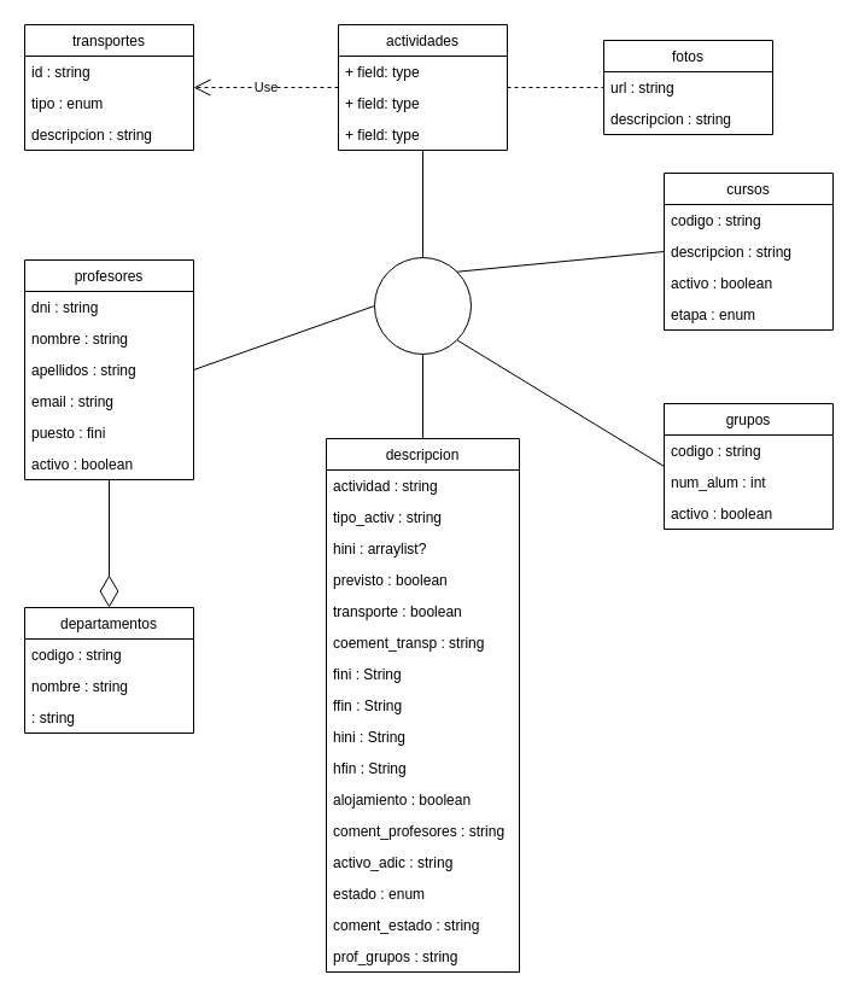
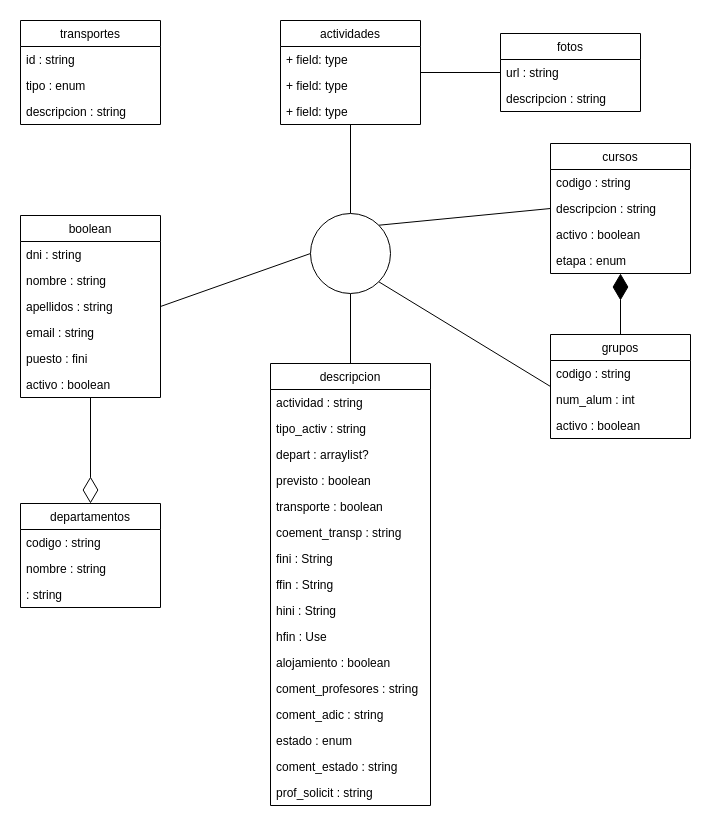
  <mxCell id="0" />
  <mxCell id="1" parent="0" />
  <mxCell id="2" value="departamentos" style="swimlane;fontStyle=0;childLayout=stackLayout;horizontal=1;startSize=26;fillColor=none;horizontalStack=0;resizeParent=1;resizeParentMax=0;resizeLast=0;collapsible=1;marginBottom=0;" parent="1" vertex="1"><mxGeometry x="20" y="503" width="140" height="104" as="geometry"><mxRectangle x="-130" y="585" width="110" height="26" as="alternateBounds" /></mxGeometry></mxCell>
  <mxCell id="3" value="codigo : string" style="text;strokeColor=none;fillColor=none;align=left;verticalAlign=top;spacingLeft=4;spacingRight=4;overflow=hidden;rotatable=0;points=[[0,0.5],[1,0.5]];portConstraint=eastwest;" parent="2" vertex="1"><mxGeometry y="26" width="140" height="26" as="geometry" /></mxCell>
  <mxCell id="4" value="nombre : string" style="text;strokeColor=none;fillColor=none;align=left;verticalAlign=top;spacingLeft=4;spacingRight=4;overflow=hidden;rotatable=0;points=[[0,0.5],[1,0.5]];portConstraint=eastwest;" parent="2" vertex="1"><mxGeometry y="52" width="140" height="26" as="geometry" /></mxCell>
  <mxCell id="5" value=": string" style="text;strokeColor=none;fillColor=none;align=left;verticalAlign=top;spacingLeft=4;spacingRight=4;overflow=hidden;rotatable=0;points=[[0,0.5],[1,0.5]];portConstraint=eastwest;" parent="2" vertex="1"><mxGeometry y="78" width="140" height="26" as="geometry" /></mxCell>
  <mxCell id="6" style="rounded=0;orthogonalLoop=1;jettySize=auto;html=1;exitX=0.5;exitY=0;exitDx=0;exitDy=0;entryX=0.5;entryY=1;entryDx=0;entryDy=0;endArrow=none;endFill=0;" edge="1" parent="1" source="7" target="58"><mxGeometry relative="1" as="geometry" /></mxCell>
  <mxCell id="7" value="descripcion" style="swimlane;fontStyle=0;childLayout=stackLayout;horizontal=1;startSize=26;fillColor=none;horizontalStack=0;resizeParent=1;resizeParentMax=0;resizeLast=0;collapsible=1;marginBottom=0;" parent="1" vertex="1"><mxGeometry x="270" y="363" width="160" height="442" as="geometry"><mxRectangle x="120" y="510" width="90" height="26" as="alternateBounds" /></mxGeometry></mxCell>
  <mxCell id="8" value="actividad : string" style="text;strokeColor=none;fillColor=none;align=left;verticalAlign=top;spacingLeft=4;spacingRight=4;overflow=hidden;rotatable=0;points=[[0,0.5],[1,0.5]];portConstraint=eastwest;" parent="7" vertex="1"><mxGeometry y="26" width="160" height="26" as="geometry" /></mxCell>
  <mxCell id="9" value="tipo_activ : string" style="text;strokeColor=none;fillColor=none;align=left;verticalAlign=top;spacingLeft=4;spacingRight=4;overflow=hidden;rotatable=0;points=[[0,0.5],[1,0.5]];portConstraint=eastwest;" parent="7" vertex="1"><mxGeometry y="52" width="160" height="26" as="geometry" /></mxCell>
- <mxCell id="10" value="hini : arraylist?" style="text;strokeColor=none;fillColor=none;align=left;verticalAlign=top;spacingLeft=4;spacingRight=4;overflow=hidden;rotatable=0;points=[[0,0.5],[1,0.5]];portConstraint=eastwest;" parent="7" vertex="1"><mxGeometry y="78" width="160" height="26" as="geometry" /></mxCell>
+ <mxCell id="10" value="depart : arraylist?" style="text;strokeColor=none;fillColor=none;align=left;verticalAlign=top;spacingLeft=4;spacingRight=4;overflow=hidden;rotatable=0;points=[[0,0.5],[1,0.5]];portConstraint=eastwest;" parent="7" vertex="1"><mxGeometry y="78" width="160" height="26" as="geometry" /></mxCell>
  <mxCell id="11" value="previsto : boolean" style="text;strokeColor=none;fillColor=none;align=left;verticalAlign=top;spacingLeft=4;spacingRight=4;overflow=hidden;rotatable=0;points=[[0,0.5],[1,0.5]];portConstraint=eastwest;" parent="7" vertex="1"><mxGeometry y="104" width="160" height="26" as="geometry" /></mxCell>
  <mxCell id="12" value="transporte : boolean" style="text;strokeColor=none;fillColor=none;align=left;verticalAlign=top;spacingLeft=4;spacingRight=4;overflow=hidden;rotatable=0;points=[[0,0.5],[1,0.5]];portConstraint=eastwest;" parent="7" vertex="1"><mxGeometry y="130" width="160" height="26" as="geometry" /></mxCell>
  <mxCell id="13" value="coement_transp : string" style="text;strokeColor=none;fillColor=none;align=left;verticalAlign=top;spacingLeft=4;spacingRight=4;overflow=hidden;rotatable=0;points=[[0,0.5],[1,0.5]];portConstraint=eastwest;" parent="7" vertex="1"><mxGeometry y="156" width="160" height="26" as="geometry" /></mxCell>
  <mxCell id="14" value="fini : String" style="text;strokeColor=none;fillColor=none;align=left;verticalAlign=top;spacingLeft=4;spacingRight=4;overflow=hidden;rotatable=0;points=[[0,0.5],[1,0.5]];portConstraint=eastwest;" parent="7" vertex="1"><mxGeometry y="182" width="160" height="26" as="geometry" /></mxCell>
  <mxCell id="15" value="ffin : String" style="text;strokeColor=none;fillColor=none;align=left;verticalAlign=top;spacingLeft=4;spacingRight=4;overflow=hidden;rotatable=0;points=[[0,0.5],[1,0.5]];portConstraint=eastwest;" parent="7" vertex="1"><mxGeometry y="208" width="160" height="26" as="geometry" /></mxCell>
  <mxCell id="16" value="hini : String" style="text;strokeColor=none;fillColor=none;align=left;verticalAlign=top;spacingLeft=4;spacingRight=4;overflow=hidden;rotatable=0;points=[[0,0.5],[1,0.5]];portConstraint=eastwest;" parent="7" vertex="1"><mxGeometry y="234" width="160" height="26" as="geometry" /></mxCell>
- <mxCell id="17" value="hfin : String" style="text;strokeColor=none;fillColor=none;align=left;verticalAlign=top;spacingLeft=4;spacingRight=4;overflow=hidden;rotatable=0;points=[[0,0.5],[1,0.5]];portConstraint=eastwest;" parent="7" vertex="1"><mxGeometry y="260" width="160" height="26" as="geometry" /></mxCell>
+ <mxCell id="17" value="hfin : Use" style="text;strokeColor=none;fillColor=none;align=left;verticalAlign=top;spacingLeft=4;spacingRight=4;overflow=hidden;rotatable=0;points=[[0,0.5],[1,0.5]];portConstraint=eastwest;" parent="7" vertex="1"><mxGeometry y="260" width="160" height="26" as="geometry" /></mxCell>
  <mxCell id="18" value="alojamiento : boolean" style="text;strokeColor=none;fillColor=none;align=left;verticalAlign=top;spacingLeft=4;spacingRight=4;overflow=hidden;rotatable=0;points=[[0,0.5],[1,0.5]];portConstraint=eastwest;" parent="7" vertex="1"><mxGeometry y="286" width="160" height="26" as="geometry" /></mxCell>
  <mxCell id="19" value="coment_profesores : string" style="text;strokeColor=none;fillColor=none;align=left;verticalAlign=top;spacingLeft=4;spacingRight=4;overflow=hidden;rotatable=0;points=[[0,0.5],[1,0.5]];portConstraint=eastwest;" parent="7" vertex="1"><mxGeometry y="312" width="160" height="26" as="geometry" /></mxCell>
- <mxCell id="20" value="activo_adic : string" style="text;strokeColor=none;fillColor=none;align=left;verticalAlign=top;spacingLeft=4;spacingRight=4;overflow=hidden;rotatable=0;points=[[0,0.5],[1,0.5]];portConstraint=eastwest;" parent="7" vertex="1"><mxGeometry y="338" width="160" height="26" as="geometry" /></mxCell>
+ <mxCell id="20" value="coment_adic : string" style="text;strokeColor=none;fillColor=none;align=left;verticalAlign=top;spacingLeft=4;spacingRight=4;overflow=hidden;rotatable=0;points=[[0,0.5],[1,0.5]];portConstraint=eastwest;" parent="7" vertex="1"><mxGeometry y="338" width="160" height="26" as="geometry" /></mxCell>
  <mxCell id="21" value="estado : enum" style="text;strokeColor=none;fillColor=none;align=left;verticalAlign=top;spacingLeft=4;spacingRight=4;overflow=hidden;rotatable=0;points=[[0,0.5],[1,0.5]];portConstraint=eastwest;" parent="7" vertex="1"><mxGeometry y="364" width="160" height="26" as="geometry" /></mxCell>
  <mxCell id="22" value="coment_estado : string" style="text;strokeColor=none;fillColor=none;align=left;verticalAlign=top;spacingLeft=4;spacingRight=4;overflow=hidden;rotatable=0;points=[[0,0.5],[1,0.5]];portConstraint=eastwest;" parent="7" vertex="1"><mxGeometry y="390" width="160" height="26" as="geometry" /></mxCell>
- <mxCell id="23" value="prof_grupos : string" style="text;strokeColor=none;fillColor=none;align=left;verticalAlign=top;spacingLeft=4;spacingRight=4;overflow=hidden;rotatable=0;points=[[0,0.5],[1,0.5]];portConstraint=eastwest;" parent="7" vertex="1"><mxGeometry y="416" width="160" height="26" as="geometry" /></mxCell>
+ <mxCell id="23" value="prof_solicit : string" style="text;strokeColor=none;fillColor=none;align=left;verticalAlign=top;spacingLeft=4;spacingRight=4;overflow=hidden;rotatable=0;points=[[0,0.5],[1,0.5]];portConstraint=eastwest;" parent="7" vertex="1"><mxGeometry y="416" width="160" height="26" as="geometry" /></mxCell>
  <mxCell id="24" style="rounded=0;orthogonalLoop=1;jettySize=auto;html=1;exitX=0;exitY=0.5;exitDx=0;exitDy=0;entryX=1;entryY=1;entryDx=0;entryDy=0;endArrow=none;endFill=0;" edge="1" parent="1" source="25" target="58"><mxGeometry relative="1" as="geometry" /></mxCell>
  <mxCell id="25" value="grupos" style="swimlane;fontStyle=0;childLayout=stackLayout;horizontal=1;startSize=26;fillColor=none;horizontalStack=0;resizeParent=1;resizeParentMax=0;resizeLast=0;collapsible=1;marginBottom=0;" parent="1" vertex="1"><mxGeometry x="550" y="334" width="140" height="104" as="geometry"><mxRectangle x="400" y="481" width="70" height="26" as="alternateBounds" /></mxGeometry></mxCell>
  <mxCell id="26" value="codigo : string" style="text;strokeColor=none;fillColor=none;align=left;verticalAlign=top;spacingLeft=4;spacingRight=4;overflow=hidden;rotatable=0;points=[[0,0.5],[1,0.5]];portConstraint=eastwest;" parent="25" vertex="1"><mxGeometry y="26" width="140" height="26" as="geometry" /></mxCell>
  <mxCell id="27" value="num_alum : int" style="text;strokeColor=none;fillColor=none;align=left;verticalAlign=top;spacingLeft=4;spacingRight=4;overflow=hidden;rotatable=0;points=[[0,0.5],[1,0.5]];portConstraint=eastwest;" parent="25" vertex="1"><mxGeometry y="52" width="140" height="26" as="geometry" /></mxCell>
  <mxCell id="28" value="activo : boolean" style="text;strokeColor=none;fillColor=none;align=left;verticalAlign=top;spacingLeft=4;spacingRight=4;overflow=hidden;rotatable=0;points=[[0,0.5],[1,0.5]];portConstraint=eastwest;" parent="25" vertex="1"><mxGeometry y="78" width="140" height="26" as="geometry" /></mxCell>
  <mxCell id="29" style="rounded=0;orthogonalLoop=1;jettySize=auto;html=1;exitX=1;exitY=0.5;exitDx=0;exitDy=0;entryX=0;entryY=0.5;entryDx=0;entryDy=0;endArrow=none;endFill=0;" edge="1" parent="1" source="30" target="58"><mxGeometry relative="1" as="geometry" /></mxCell>
- <mxCell id="30" value="profesores" style="swimlane;fontStyle=0;childLayout=stackLayout;horizontal=1;startSize=26;fillColor=none;horizontalStack=0;resizeParent=1;resizeParentMax=0;resizeLast=0;collapsible=1;marginBottom=0;" parent="1" vertex="1"><mxGeometry x="20" y="215" width="140" height="182" as="geometry"><mxRectangle x="-130" y="362" width="90" height="26" as="alternateBounds" /></mxGeometry></mxCell>
+ <mxCell id="30" value="boolean" style="swimlane;fontStyle=0;childLayout=stackLayout;horizontal=1;startSize=26;fillColor=none;horizontalStack=0;resizeParent=1;resizeParentMax=0;resizeLast=0;collapsible=1;marginBottom=0;" parent="1" vertex="1"><mxGeometry x="20" y="215" width="140" height="182" as="geometry"><mxRectangle x="-130" y="362" width="90" height="26" as="alternateBounds" /></mxGeometry></mxCell>
  <mxCell id="31" value="dni : string" style="text;strokeColor=none;fillColor=none;align=left;verticalAlign=top;spacingLeft=4;spacingRight=4;overflow=hidden;rotatable=0;points=[[0,0.5],[1,0.5]];portConstraint=eastwest;" parent="30" vertex="1"><mxGeometry y="26" width="140" height="26" as="geometry" /></mxCell>
  <mxCell id="32" value="nombre : string" style="text;strokeColor=none;fillColor=none;align=left;verticalAlign=top;spacingLeft=4;spacingRight=4;overflow=hidden;rotatable=0;points=[[0,0.5],[1,0.5]];portConstraint=eastwest;" parent="30" vertex="1"><mxGeometry y="52" width="140" height="26" as="geometry" /></mxCell>
  <mxCell id="33" value="apellidos : string" style="text;strokeColor=none;fillColor=none;align=left;verticalAlign=top;spacingLeft=4;spacingRight=4;overflow=hidden;rotatable=0;points=[[0,0.5],[1,0.5]];portConstraint=eastwest;" parent="30" vertex="1"><mxGeometry y="78" width="140" height="26" as="geometry" /></mxCell>
  <mxCell id="34" value="email : string" style="text;strokeColor=none;fillColor=none;align=left;verticalAlign=top;spacingLeft=4;spacingRight=4;overflow=hidden;rotatable=0;points=[[0,0.5],[1,0.5]];portConstraint=eastwest;" parent="30" vertex="1"><mxGeometry y="104" width="140" height="26" as="geometry" /></mxCell>
  <mxCell id="35" value="puesto : fini" style="text;strokeColor=none;fillColor=none;align=left;verticalAlign=top;spacingLeft=4;spacingRight=4;overflow=hidden;rotatable=0;points=[[0,0.5],[1,0.5]];portConstraint=eastwest;" parent="30" vertex="1"><mxGeometry y="130" width="140" height="26" as="geometry" /></mxCell>
  <mxCell id="36" value="activo : boolean" style="text;strokeColor=none;fillColor=none;align=left;verticalAlign=top;spacingLeft=4;spacingRight=4;overflow=hidden;rotatable=0;points=[[0,0.5],[1,0.5]];portConstraint=eastwest;" parent="30" vertex="1"><mxGeometry y="156" width="140" height="26" as="geometry" /></mxCell>
  <mxCell id="37" style="rounded=0;orthogonalLoop=1;jettySize=auto;html=1;exitX=0;exitY=0.5;exitDx=0;exitDy=0;entryX=1;entryY=0;entryDx=0;entryDy=0;endArrow=none;endFill=0;" edge="1" parent="1" source="38" target="58"><mxGeometry relative="1" as="geometry" /></mxCell>
  <mxCell id="38" value="cursos" style="swimlane;fontStyle=0;childLayout=stackLayout;horizontal=1;startSize=26;fillColor=none;horizontalStack=0;resizeParent=1;resizeParentMax=0;resizeLast=0;collapsible=1;marginBottom=0;" parent="1" vertex="1"><mxGeometry x="550" y="143" width="140" height="130" as="geometry"><mxRectangle x="400" y="290" width="70" height="26" as="alternateBounds" /></mxGeometry></mxCell>
  <mxCell id="39" value="codigo : string" style="text;strokeColor=none;fillColor=none;align=left;verticalAlign=top;spacingLeft=4;spacingRight=4;overflow=hidden;rotatable=0;points=[[0,0.5],[1,0.5]];portConstraint=eastwest;" parent="38" vertex="1"><mxGeometry y="26" width="140" height="26" as="geometry" /></mxCell>
  <mxCell id="40" value="descripcion : string" style="text;strokeColor=none;fillColor=none;align=left;verticalAlign=top;spacingLeft=4;spacingRight=4;overflow=hidden;rotatable=0;points=[[0,0.5],[1,0.5]];portConstraint=eastwest;" parent="38" vertex="1"><mxGeometry y="52" width="140" height="26" as="geometry" /></mxCell>
  <mxCell id="41" value="activo : boolean" style="text;strokeColor=none;fillColor=none;align=left;verticalAlign=top;spacingLeft=4;spacingRight=4;overflow=hidden;rotatable=0;points=[[0,0.5],[1,0.5]];portConstraint=eastwest;" parent="38" vertex="1"><mxGeometry y="78" width="140" height="26" as="geometry" /></mxCell>
  <mxCell id="42" value="etapa : enum" style="text;strokeColor=none;fillColor=none;align=left;verticalAlign=top;spacingLeft=4;spacingRight=4;overflow=hidden;rotatable=0;points=[[0,0.5],[1,0.5]];portConstraint=eastwest;" parent="38" vertex="1"><mxGeometry y="104" width="140" height="26" as="geometry" /></mxCell>
  <mxCell id="43" value="transportes" style="swimlane;fontStyle=0;childLayout=stackLayout;horizontal=1;startSize=26;fillColor=none;horizontalStack=0;resizeParent=1;resizeParentMax=0;resizeLast=0;collapsible=1;marginBottom=0;" parent="1" vertex="1"><mxGeometry x="20" y="20" width="140" height="104" as="geometry"><mxRectangle x="-150" y="160" width="90" height="26" as="alternateBounds" /></mxGeometry></mxCell>
  <mxCell id="44" value="id : string" style="text;strokeColor=none;fillColor=none;align=left;verticalAlign=top;spacingLeft=4;spacingRight=4;overflow=hidden;rotatable=0;points=[[0,0.5],[1,0.5]];portConstraint=eastwest;" parent="43" vertex="1"><mxGeometry y="26" width="140" height="26" as="geometry" /></mxCell>
  <mxCell id="45" value="tipo : enum" style="text;strokeColor=none;fillColor=none;align=left;verticalAlign=top;spacingLeft=4;spacingRight=4;overflow=hidden;rotatable=0;points=[[0,0.5],[1,0.5]];portConstraint=eastwest;" parent="43" vertex="1"><mxGeometry y="52" width="140" height="26" as="geometry" /></mxCell>
  <mxCell id="46" value="descripcion : string" style="text;strokeColor=none;fillColor=none;align=left;verticalAlign=top;spacingLeft=4;spacingRight=4;overflow=hidden;rotatable=0;points=[[0,0.5],[1,0.5]];portConstraint=eastwest;" parent="43" vertex="1"><mxGeometry y="78" width="140" height="26" as="geometry" /></mxCell>
- <mxCell id="47" style="rounded=0;orthogonalLoop=1;jettySize=auto;html=1;exitX=1;exitY=0.5;exitDx=0;exitDy=0;entryX=0;entryY=0.5;entryDx=0;entryDy=0;endArrow=none;endFill=0;dashed=1;" parent="1" source="49" target="53" edge="1"><mxGeometry relative="1" as="geometry"><mxPoint x="480" y="43" as="targetPoint" /><Array as="points" /></mxGeometry></mxCell>
+ <mxCell id="47" style="rounded=0;orthogonalLoop=1;jettySize=auto;html=1;exitX=1;exitY=0.5;exitDx=0;exitDy=0;entryX=0;entryY=0.5;entryDx=0;entryDy=0;endArrow=none;endFill=0;" parent="1" source="49" target="53" edge="1"><mxGeometry relative="1" as="geometry"><mxPoint x="480" y="43" as="targetPoint" /><Array as="points" /></mxGeometry></mxCell>
  <mxCell id="48" style="rounded=0;orthogonalLoop=1;jettySize=auto;html=1;exitX=0.5;exitY=1;exitDx=0;exitDy=0;entryX=0.5;entryY=0;entryDx=0;entryDy=0;endArrow=none;endFill=0;" edge="1" parent="1" source="49" target="58"><mxGeometry relative="1" as="geometry" /></mxCell>
  <mxCell id="49" value="actividades" style="swimlane;fontStyle=0;childLayout=stackLayout;horizontal=1;startSize=26;fillColor=none;horizontalStack=0;resizeParent=1;resizeParentMax=0;resizeLast=0;collapsible=1;marginBottom=0;" parent="1" vertex="1"><mxGeometry x="280" y="20" width="140" height="104" as="geometry"><mxRectangle x="130" y="167" width="90" height="26" as="alternateBounds" /></mxGeometry></mxCell>
  <mxCell id="50" value="+ field: type" style="text;strokeColor=none;fillColor=none;align=left;verticalAlign=top;spacingLeft=4;spacingRight=4;overflow=hidden;rotatable=0;points=[[0,0.5],[1,0.5]];portConstraint=eastwest;" parent="49" vertex="1"><mxGeometry y="26" width="140" height="26" as="geometry" /></mxCell>
  <mxCell id="51" value="+ field: type" style="text;strokeColor=none;fillColor=none;align=left;verticalAlign=top;spacingLeft=4;spacingRight=4;overflow=hidden;rotatable=0;points=[[0,0.5],[1,0.5]];portConstraint=eastwest;" parent="49" vertex="1"><mxGeometry y="52" width="140" height="26" as="geometry" /></mxCell>
  <mxCell id="52" value="+ field: type" style="text;strokeColor=none;fillColor=none;align=left;verticalAlign=top;spacingLeft=4;spacingRight=4;overflow=hidden;rotatable=0;points=[[0,0.5],[1,0.5]];portConstraint=eastwest;" parent="49" vertex="1"><mxGeometry y="78" width="140" height="26" as="geometry" /></mxCell>
  <mxCell id="53" value="fotos" style="swimlane;fontStyle=0;childLayout=stackLayout;horizontal=1;startSize=26;fillColor=none;horizontalStack=0;resizeParent=1;resizeParentMax=0;resizeLast=0;collapsible=1;marginBottom=0;" parent="1" vertex="1"><mxGeometry x="500" y="33" width="140" height="78" as="geometry"><mxRectangle x="384" y="180" width="60" height="26" as="alternateBounds" /></mxGeometry></mxCell>
  <mxCell id="54" value="url : string" style="text;strokeColor=none;fillColor=none;align=left;verticalAlign=top;spacingLeft=4;spacingRight=4;overflow=hidden;rotatable=0;points=[[0,0.5],[1,0.5]];portConstraint=eastwest;" parent="53" vertex="1"><mxGeometry y="26" width="140" height="26" as="geometry" /></mxCell>
  <mxCell id="55" value="descripcion : string" style="text;strokeColor=none;fillColor=none;align=left;verticalAlign=top;spacingLeft=4;spacingRight=4;overflow=hidden;rotatable=0;points=[[0,0.5],[1,0.5]];portConstraint=eastwest;" parent="53" vertex="1"><mxGeometry y="52" width="140" height="26" as="geometry" /></mxCell>
  <mxCell id="56" value="" style="endArrow=diamondThin;endFill=0;endSize=24;html=1;rounded=0;entryX=0.5;entryY=0;entryDx=0;entryDy=0;exitX=0.5;exitY=1;exitDx=0;exitDy=0;" parent="1" source="30" target="2" edge="1"><mxGeometry width="160" relative="1" as="geometry"><mxPoint x="80" y="243" as="sourcePoint" /><mxPoint x="110" y="443" as="targetPoint" /></mxGeometry></mxCell>
- <mxCell id="57" value="Use" style="endArrow=open;endSize=12;dashed=1;html=1;rounded=0;entryX=1;entryY=0.5;entryDx=0;entryDy=0;exitX=0;exitY=0.5;exitDx=0;exitDy=0;" parent="1" source="49" target="43" edge="1"><mxGeometry width="160" relative="1" as="geometry"><mxPoint x="500" y="143" as="sourcePoint" /><mxPoint x="660" y="143" as="targetPoint" /></mxGeometry></mxCell>
  <mxCell id="58" value="" style="ellipse;whiteSpace=wrap;html=1;aspect=fixed;" vertex="1" parent="1"><mxGeometry x="310" y="213" width="80" height="80" as="geometry" /></mxCell>
+ <mxCell id="59" value="" style="endArrow=diamondThin;endFill=1;endSize=24;html=1;rounded=0;entryX=0.5;entryY=1;entryDx=0;entryDy=0;exitX=0.5;exitY=0;exitDx=0;exitDy=0;" edge="1" parent="1" source="25" target="38"><mxGeometry width="160" relative="1" as="geometry"><mxPoint x="570" y="293" as="sourcePoint" /><mxPoint x="510" y="293" as="targetPoint" /></mxGeometry></mxCell>
